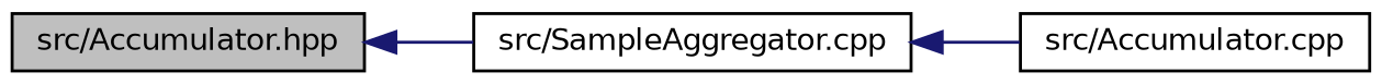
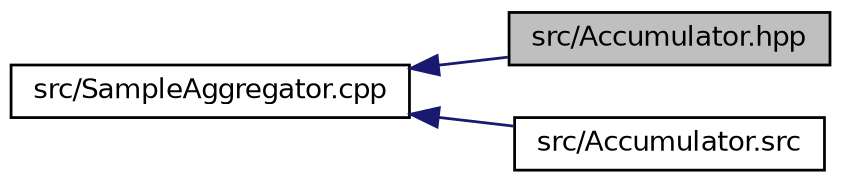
  digraph {
    rankdir=LR
    node [color=black fillcolor=white fontname=Helvetica fontsize=10 shape=record style=filled]
    edge [color=midnightblue dir=back fontname=Helvetica fontsize=10 labelfontname=Helvetica labelfontsize=10 style=solid]
    n1 [fillcolor=grey75 fontcolor=black height=0.2 label="src/Accumulator.hpp" width=0.4]
    n2 [height=0.2 label="src/SampleAggregator.cpp" width=0.4]
-   n3 [height=0.2 label="src/Accumulator.cpp" width=0.4]
-   n1 -> n2
+   n3 [height=0.2 label="src/Accumulator.src" width=0.4]
+   n2 -> n1
    n2 -> n3
  }
